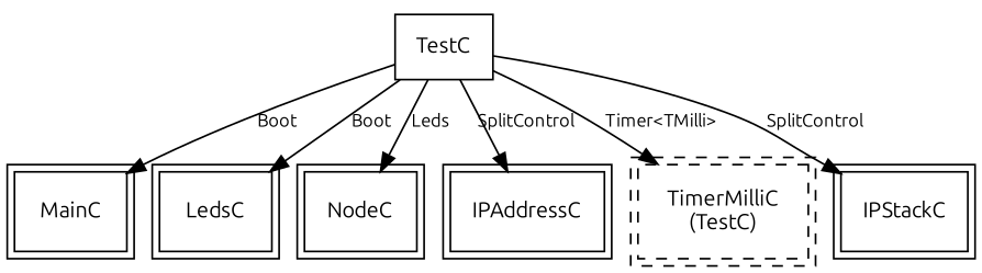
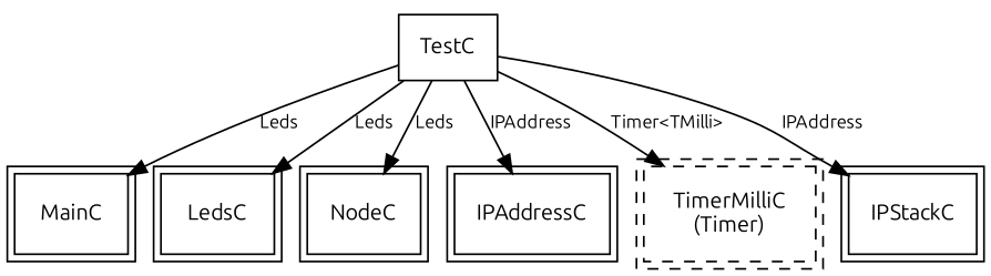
  digraph {
    fontname=Ubuntu
    node [fontname=Ubuntu fontsize=12 shape=box peripheries=2]
    edge [fontname=Ubuntu fontsize=10]
    TestC [peripheries=""]
    MainC
    LedsC
    NodeC
    IPAddressC
-   n6 [label="TimerMilliC\n(TestC)" style=dashed]
+   n6 [label="TimerMilliC\n(Timer)" style=dashed]
    IPStackC
-   TestC -> MainC [label=Boot]
-   TestC -> LedsC [label=Boot]
+   TestC -> MainC [label=Leds]
+   TestC -> LedsC [label=Leds]
    TestC -> NodeC [label=Leds]
-   TestC -> IPAddressC [label=SplitControl]
+   TestC -> IPAddressC [label=IPAddress]
    TestC -> n6 [label="Timer<TMilli>"]
-   TestC -> IPStackC [label=SplitControl]
+   TestC -> IPStackC [label=IPAddress]
  }
